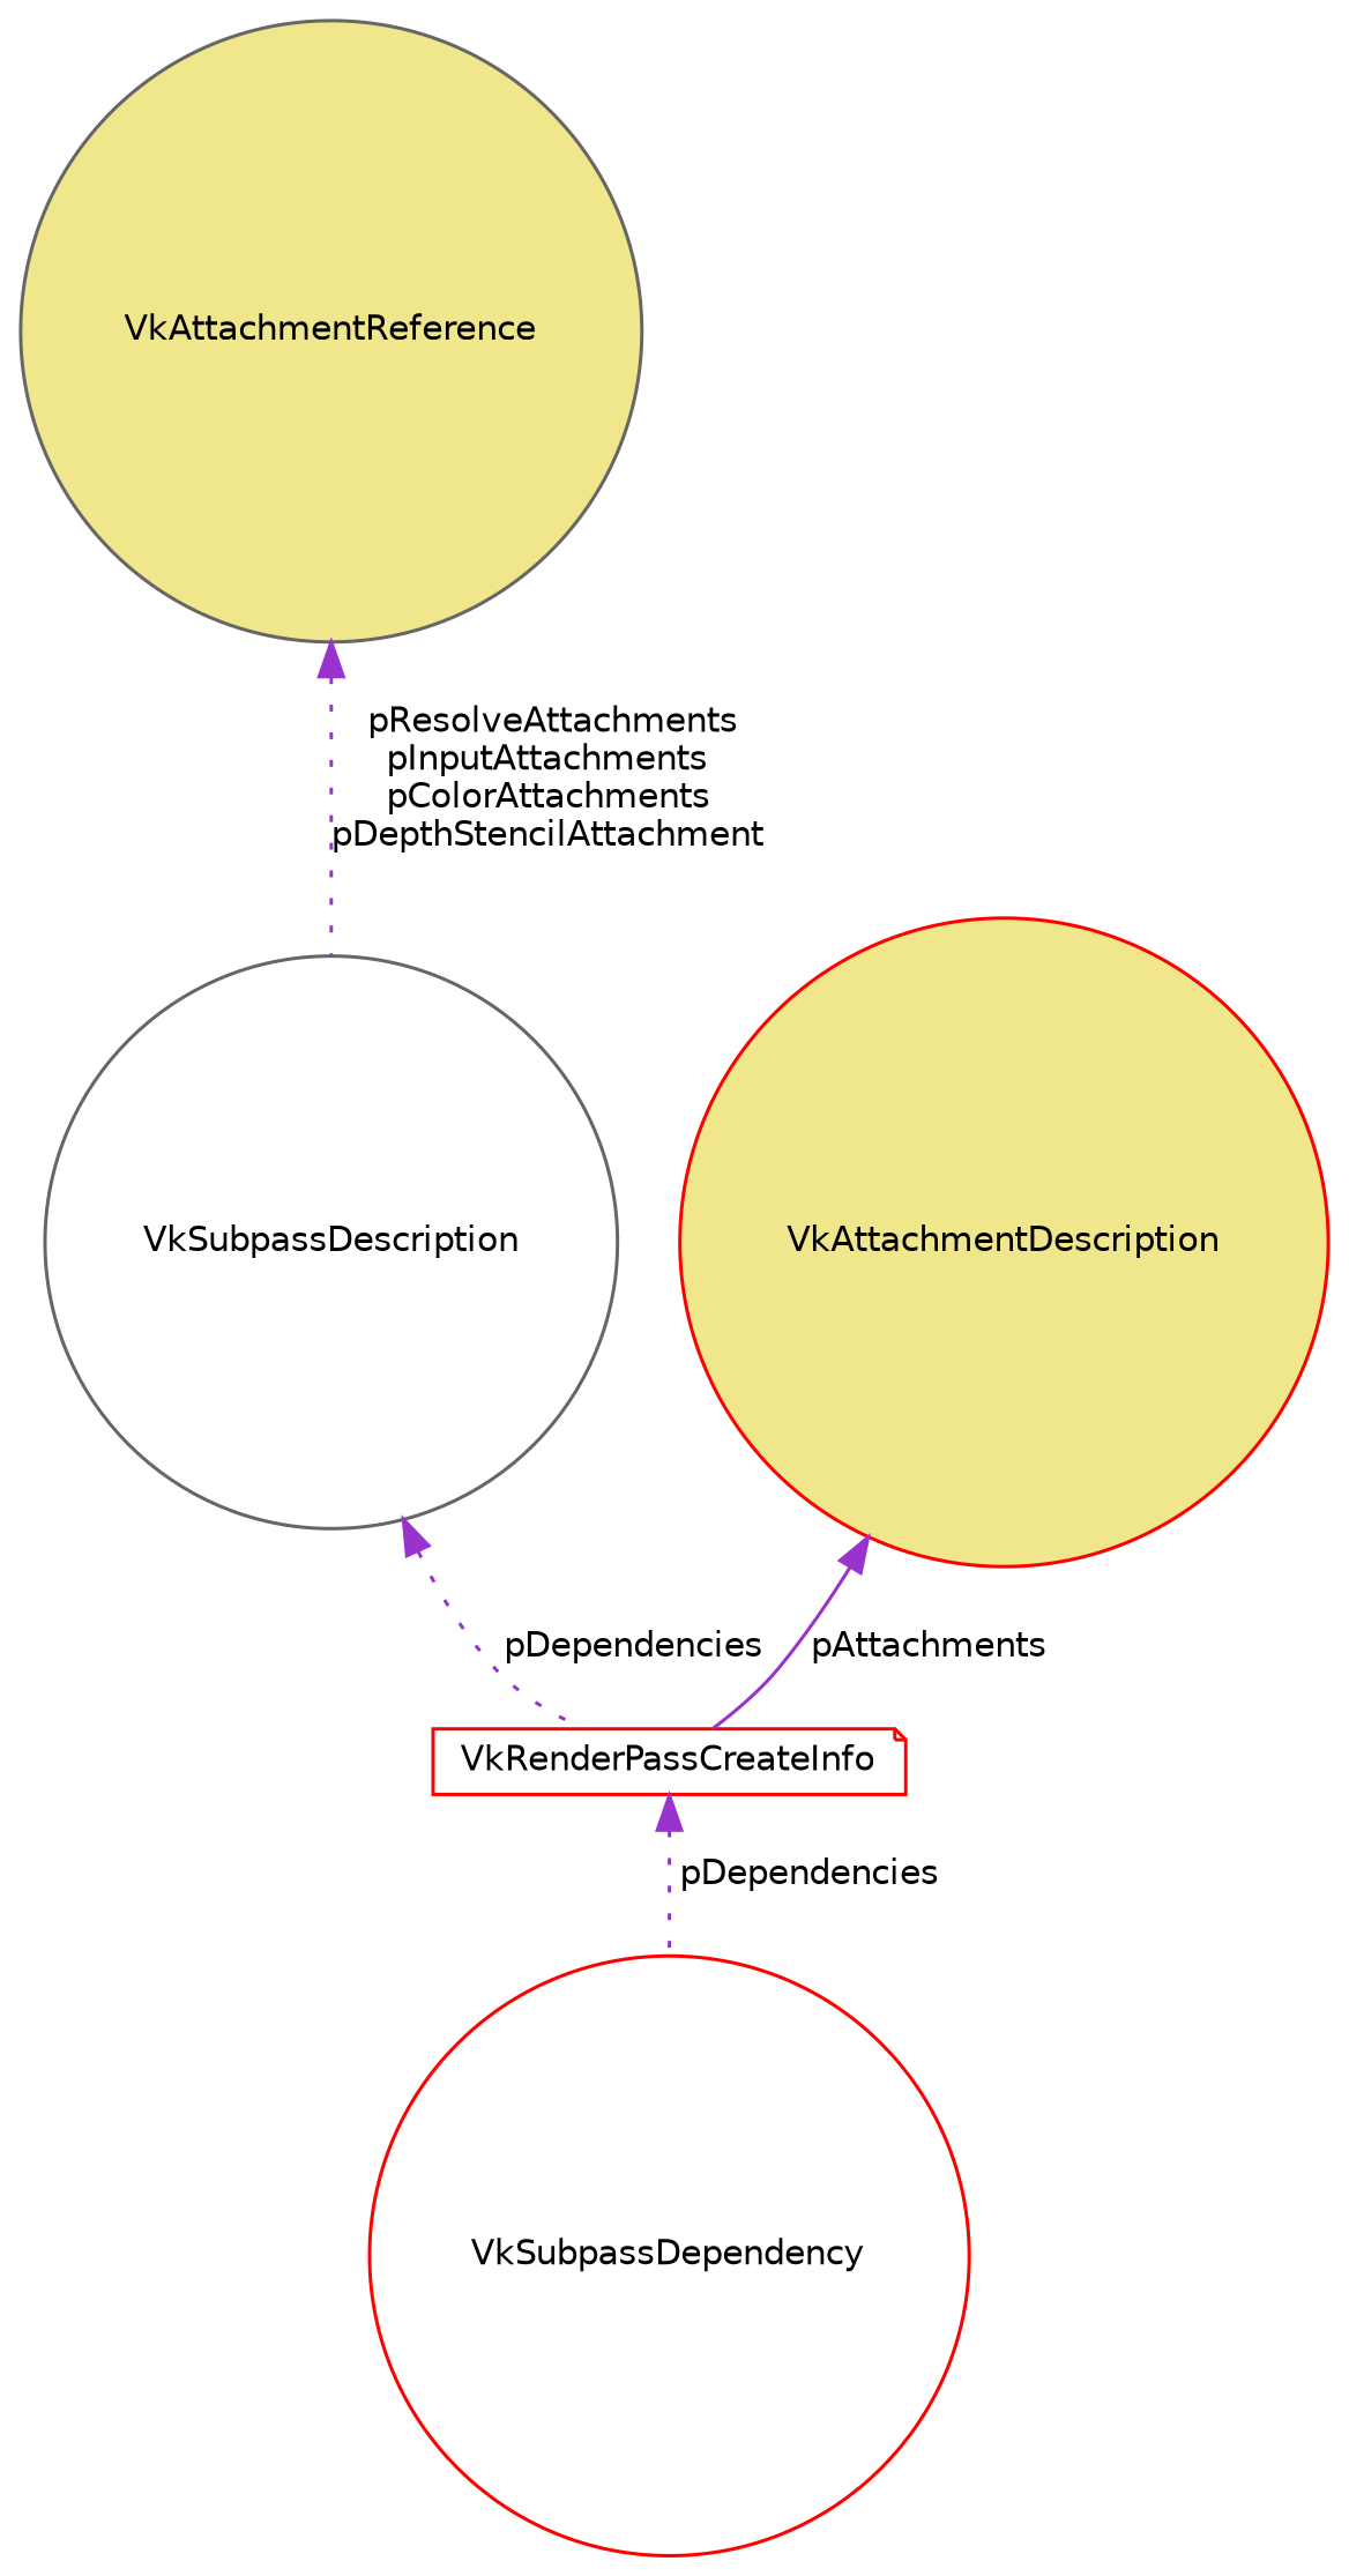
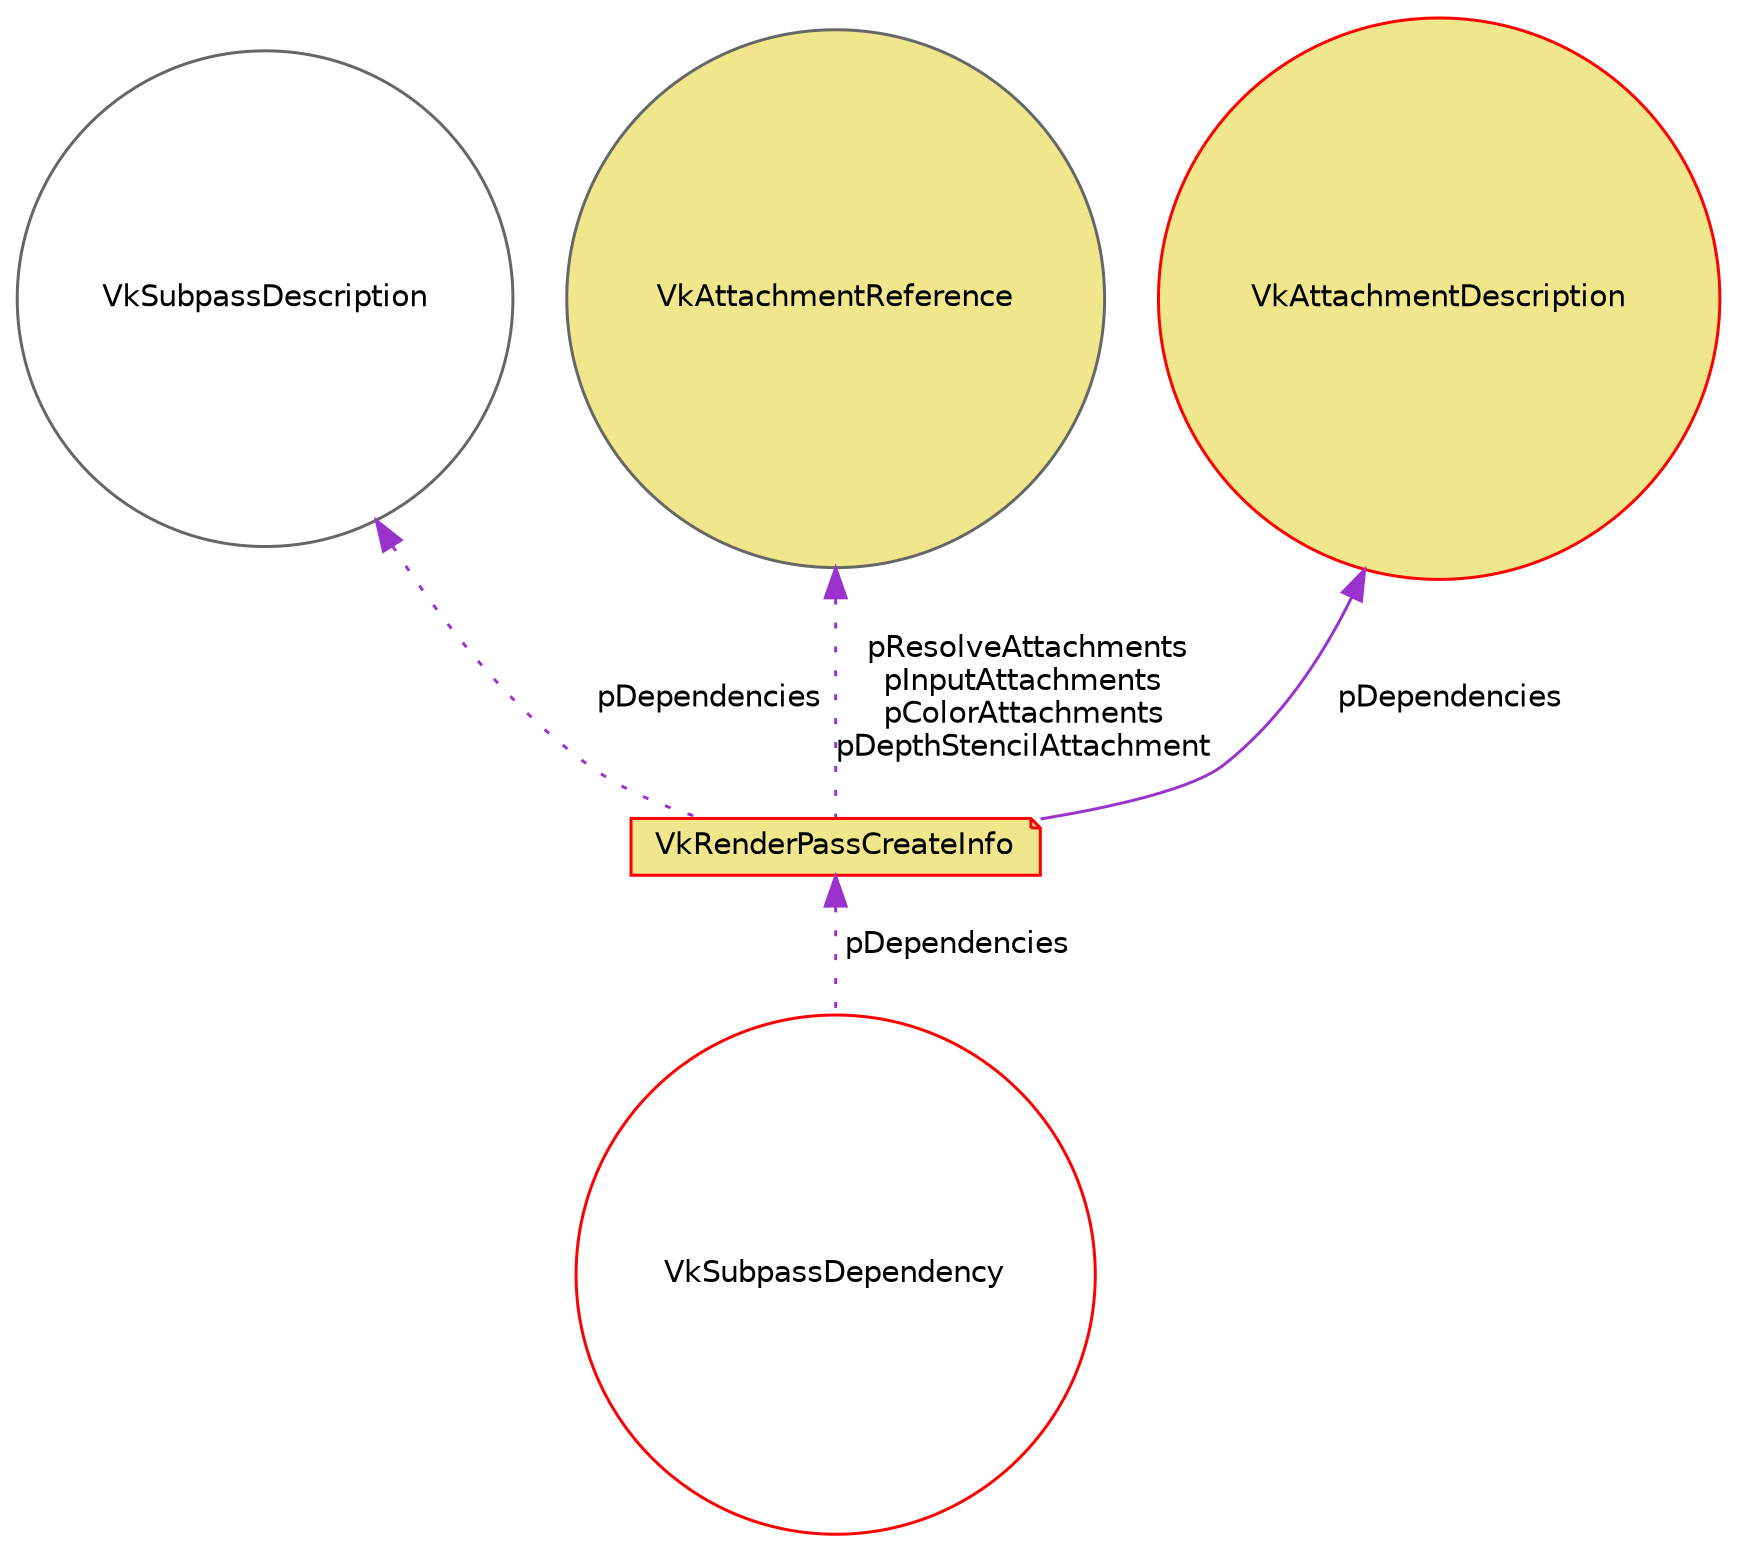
  digraph {
    node [color=red fillcolor=khaki fontname=Helvetica fontsize=10 shape=circle style=filled]
    edge [color=darkorchid3 dir=back fontname=Helvetica fontsize=10 labelfontname=Helvetica labelfontsize=10 style=dotted]
-   n1 [fillcolor=white fontcolor=black height=0.2 label=VkRenderPassCreateInfo shape=note width=0.4]
+   n1 [fontcolor=black height=0.2 label=VkRenderPassCreateInfo shape=note width=0.4]
    n2 [fillcolor=white height=0.2 label=VkSubpassDependency width=0.4]
    n3 [color=gray40 fillcolor=white height=0.2 label=VkSubpassDescription width=0.4]
    n4 [color=gray40 height=0.2 label=VkAttachmentReference width=0.4]
    n5 [height=0.2 label=VkAttachmentDescription width=0.4]
    n1 -> n2 [label=" pDependencies"]
    n3 -> n1 [label=" pDependencies"]
-   n4 -> n3 [label=" pResolveAttachments\npInputAttachments\npColorAttachments\npDepthStencilAttachment"]
-   n5 -> n1 [label=" pAttachments" style=solid]
+   n4 -> n1 [label=" pResolveAttachments\npInputAttachments\npColorAttachments\npDepthStencilAttachment"]
+   n5 -> n1 [label=" pDependencies" style=solid]
  }
